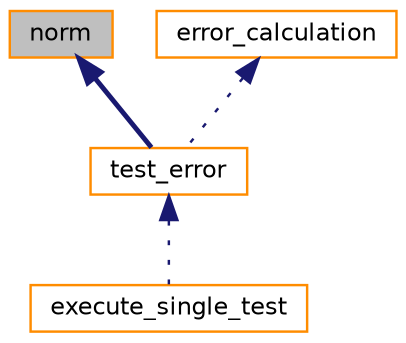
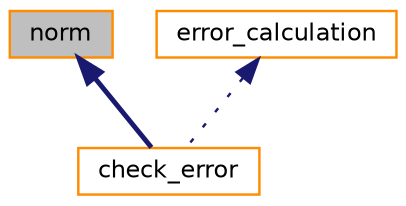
  digraph {
    rankdir=TB
    node [color=darkorange fillcolor=white fontname=Helvetica fontsize=10 shape=record style=filled]
    edge [color=midnightblue dir=back fontname=Helvetica fontsize=10 labelfontname=Helvetica labelfontsize=10 style=dotted]
    n1 [fillcolor=grey75 fontcolor=black height=0.2 label=norm width=0.4]
-   n2 [height=0.2 label=test_error width=0.4]
+   n2 [height=0.2 label=check_error width=0.4]
    n3 [height=0.2 label=error_calculation width=0.4]
-   n4 [height=0.2 label=execute_single_test width=0.4]
    n1 -> n2 [style=bold]
-   n2 -> n4
    n3 -> n2
  }
